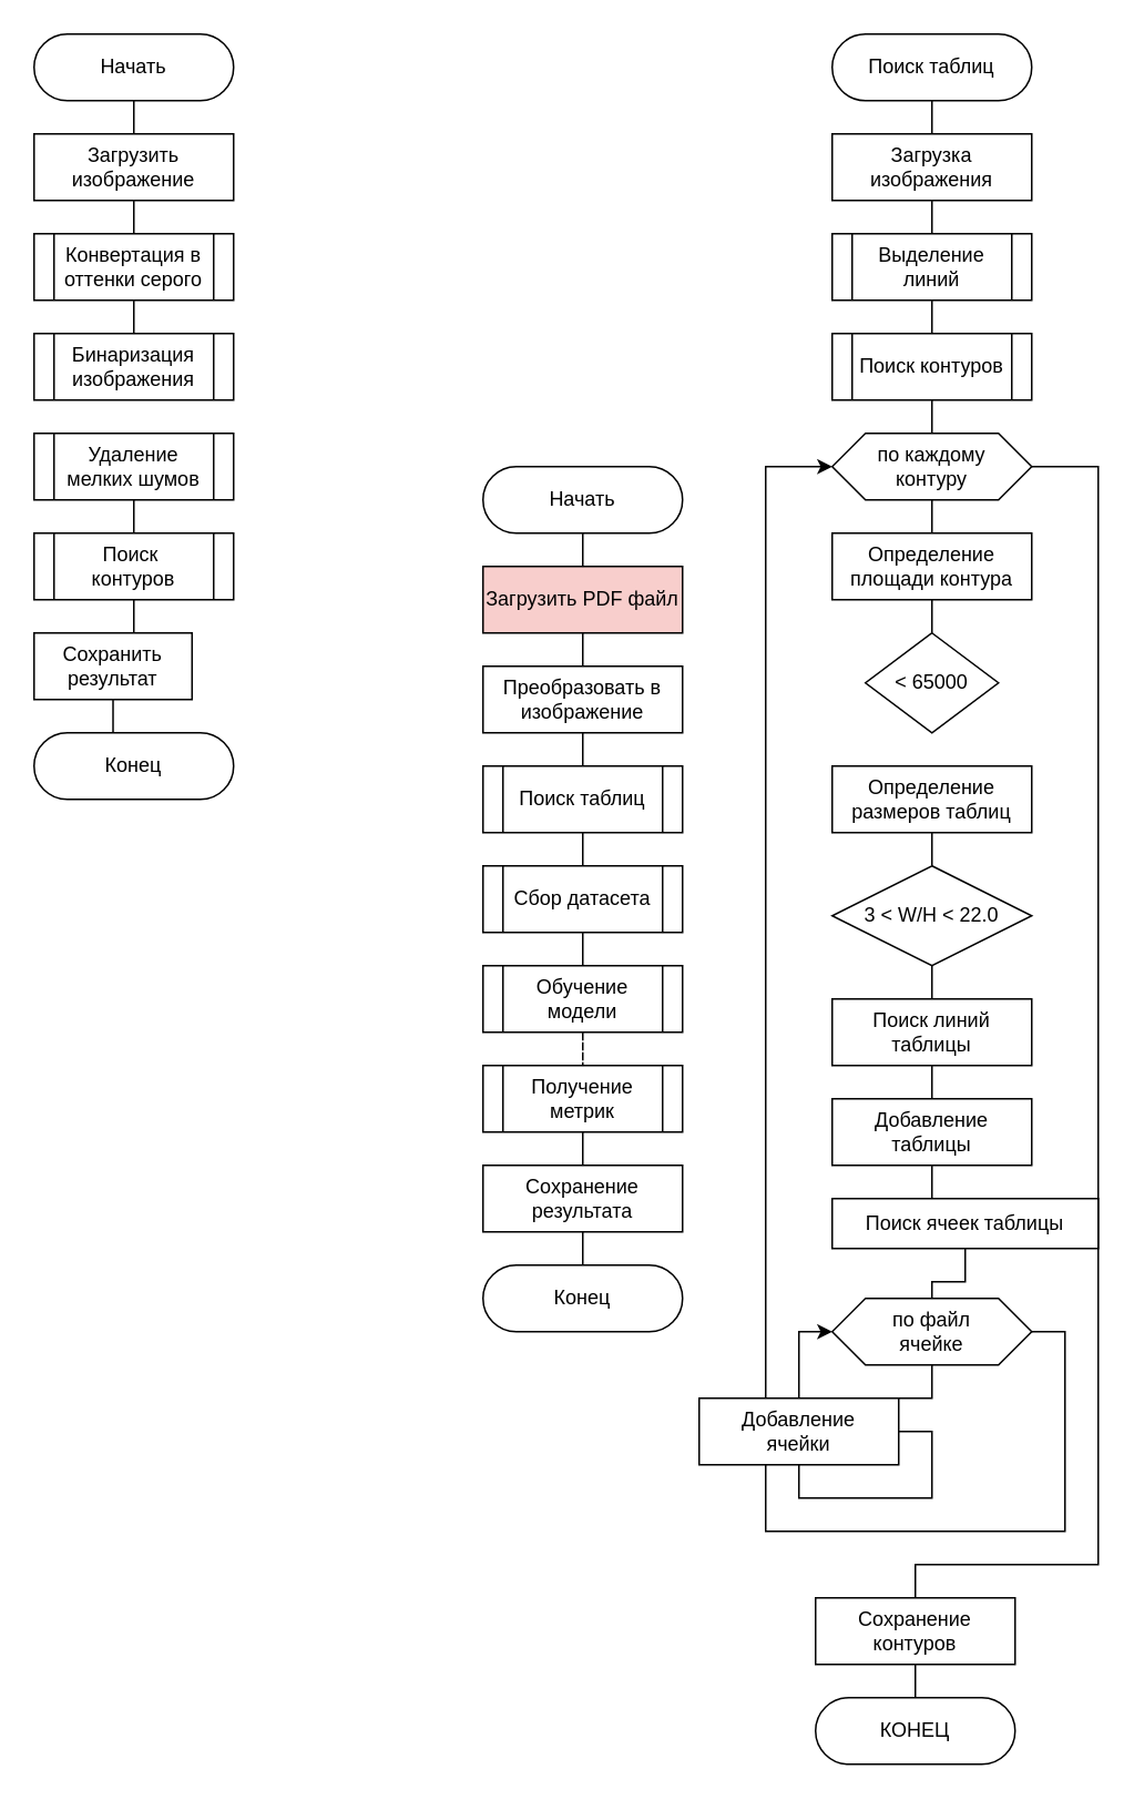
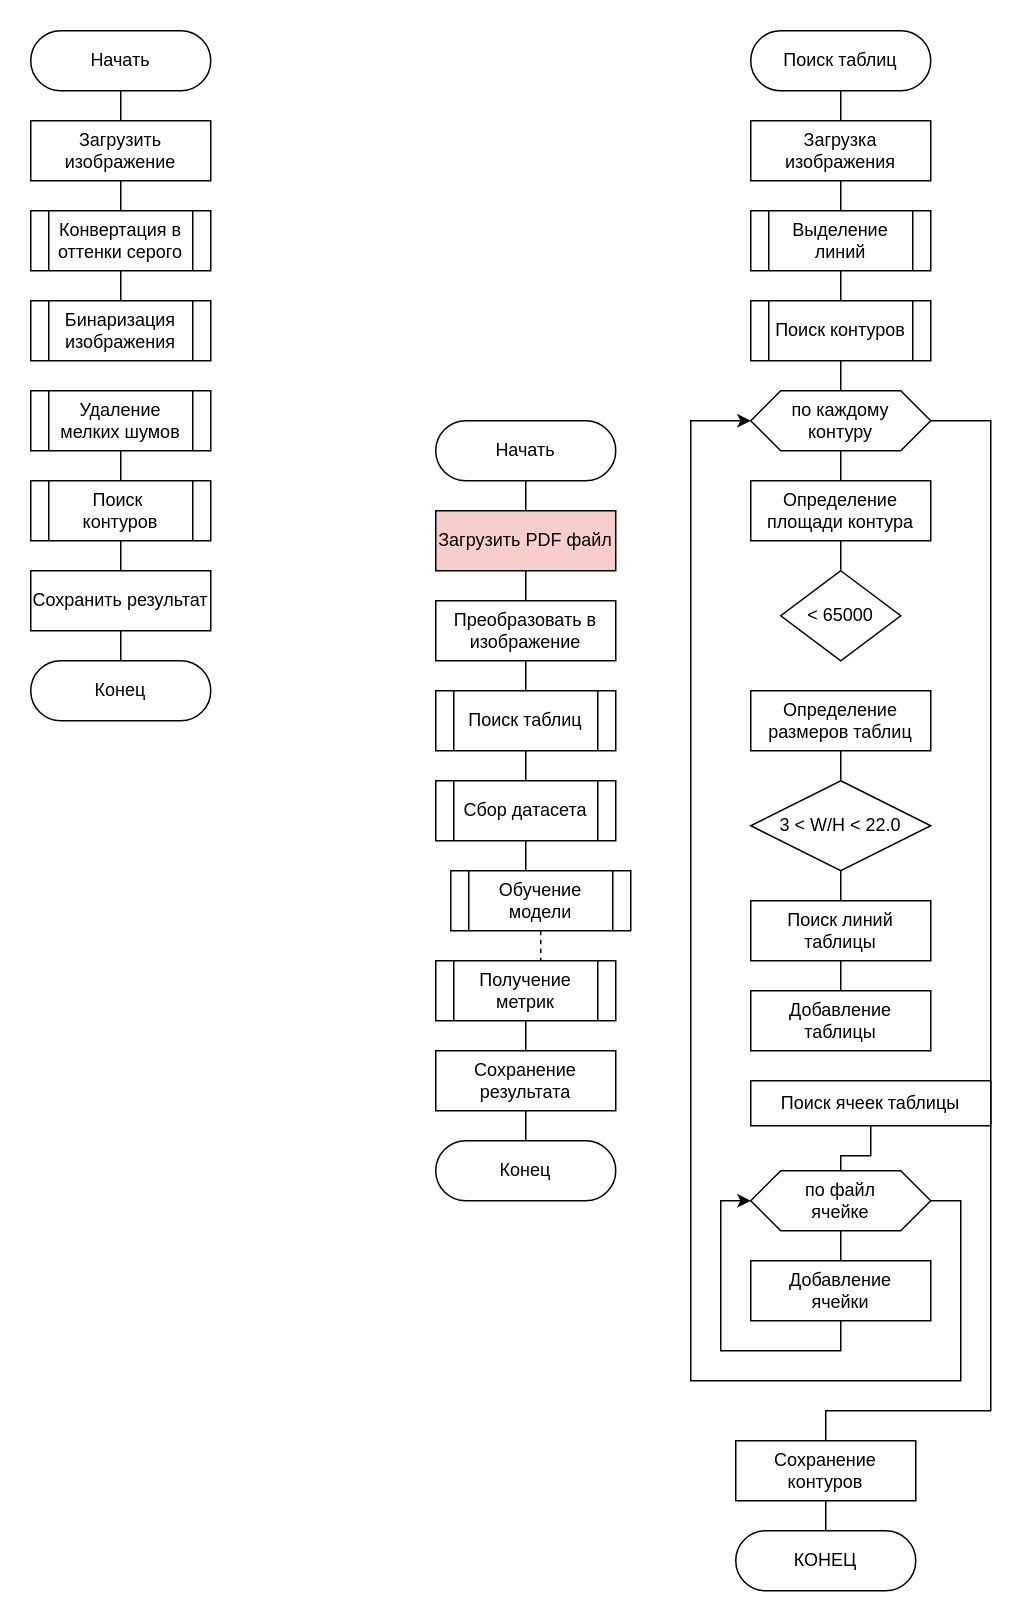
  <mxCell id="0" />
  <mxCell id="1" parent="0" />
  <mxCell id="2" value="" style="edgeStyle=orthogonalEdgeStyle;rounded=0;orthogonalLoop=1;jettySize=auto;html=1;endArrow=none;startFill=0;" edge="1" parent="1" source="3" target="5"><mxGeometry relative="1" as="geometry" /></mxCell>
  <mxCell id="3" value="Начать" style="rounded=1;whiteSpace=wrap;html=1;arcSize=50;" vertex="1" parent="1"><mxGeometry x="20" y="20" width="120" height="40" as="geometry" /></mxCell>
  <mxCell id="4" value="" style="edgeStyle=orthogonalEdgeStyle;rounded=0;orthogonalLoop=1;jettySize=auto;html=1;endArrow=none;startFill=0;" edge="1" parent="1" source="5" target="7"><mxGeometry relative="1" as="geometry" /></mxCell>
  <mxCell id="5" value="Загрузить изображение" style="rounded=0;whiteSpace=wrap;html=1;" vertex="1" parent="1"><mxGeometry x="20" y="80" width="120" height="40" as="geometry" /></mxCell>
  <mxCell id="6" value="" style="edgeStyle=orthogonalEdgeStyle;rounded=0;orthogonalLoop=1;jettySize=auto;html=1;endArrow=none;startFill=0;" edge="1" parent="1" source="7" target="8"><mxGeometry relative="1" as="geometry" /></mxCell>
  <mxCell id="7" value="Конвертация в оттенки серого" style="shape=process;whiteSpace=wrap;html=1;backgroundOutline=1;" vertex="1" parent="1"><mxGeometry x="20" y="140" width="120" height="40" as="geometry" /></mxCell>
  <mxCell id="8" value="Бинаризация изображения" style="shape=process;whiteSpace=wrap;html=1;backgroundOutline=1;" vertex="1" parent="1"><mxGeometry x="20" y="200" width="120" height="40" as="geometry" /></mxCell>
  <mxCell id="9" value="" style="edgeStyle=orthogonalEdgeStyle;rounded=0;orthogonalLoop=1;jettySize=auto;html=1;endArrow=none;startFill=0;" edge="1" parent="1" source="10" target="12"><mxGeometry relative="1" as="geometry" /></mxCell>
  <mxCell id="10" value="Удаление мелких шумов" style="shape=process;whiteSpace=wrap;html=1;backgroundOutline=1;" vertex="1" parent="1"><mxGeometry x="20" y="260" width="120" height="40" as="geometry" /></mxCell>
  <mxCell id="11" value="" style="edgeStyle=orthogonalEdgeStyle;rounded=0;orthogonalLoop=1;jettySize=auto;html=1;endArrow=none;startFill=0;" edge="1" parent="1" source="12" target="14"><mxGeometry relative="1" as="geometry" /></mxCell>
  <mxCell id="12" value="Поиск&amp;nbsp;&lt;div&gt;контуров&lt;/div&gt;" style="shape=process;whiteSpace=wrap;html=1;backgroundOutline=1;" vertex="1" parent="1"><mxGeometry x="20" y="320" width="120" height="40" as="geometry" /></mxCell>
  <mxCell id="13" value="" style="edgeStyle=orthogonalEdgeStyle;rounded=0;orthogonalLoop=1;jettySize=auto;html=1;endArrow=none;startFill=0;" edge="1" parent="1" source="14" target="15"><mxGeometry relative="1" as="geometry" /></mxCell>
- <mxCell id="14" value="Сохранить результат" style="rounded=0;whiteSpace=wrap;html=1;" vertex="1" parent="1"><mxGeometry x="20" y="380" width="95" height="40" as="geometry" /></mxCell>
+ <mxCell id="14" value="Сохранить результат" style="rounded=0;whiteSpace=wrap;html=1;" vertex="1" parent="1"><mxGeometry x="20" y="380" width="120" height="40" as="geometry" /></mxCell>
  <mxCell id="15" value="Конец" style="rounded=1;whiteSpace=wrap;html=1;arcSize=50;" vertex="1" parent="1"><mxGeometry x="20" y="440" width="120" height="40" as="geometry" /></mxCell>
  <mxCell id="16" value="" style="edgeStyle=orthogonalEdgeStyle;rounded=0;orthogonalLoop=1;jettySize=auto;html=1;endArrow=none;startFill=0;" edge="1" parent="1" source="32" target="19"><mxGeometry relative="1" as="geometry" /></mxCell>
  <mxCell id="17" value="Начать" style="rounded=1;whiteSpace=wrap;html=1;arcSize=50;" vertex="1" parent="1"><mxGeometry x="290" y="280" width="120" height="40" as="geometry" /></mxCell>
  <mxCell id="18" value="" style="edgeStyle=orthogonalEdgeStyle;rounded=0;orthogonalLoop=1;jettySize=auto;html=1;endArrow=none;startFill=0;" edge="1" parent="1" source="19" target="21"><mxGeometry relative="1" as="geometry" /></mxCell>
  <mxCell id="19" value="Преобразовать в изображение" style="rounded=0;whiteSpace=wrap;html=1;" vertex="1" parent="1"><mxGeometry x="290" y="400" width="120" height="40" as="geometry" /></mxCell>
  <mxCell id="20" value="" style="edgeStyle=orthogonalEdgeStyle;rounded=0;orthogonalLoop=1;jettySize=auto;html=1;endArrow=none;startFill=0;" edge="1" parent="1" source="21" target="23"><mxGeometry relative="1" as="geometry" /></mxCell>
  <mxCell id="21" value="Поиск таблиц" style="shape=process;whiteSpace=wrap;html=1;backgroundOutline=1;" vertex="1" parent="1"><mxGeometry x="290" y="460" width="120" height="40" as="geometry" /></mxCell>
  <mxCell id="22" value="" style="edgeStyle=orthogonalEdgeStyle;rounded=0;orthogonalLoop=1;jettySize=auto;html=1;endArrow=none;startFill=0;" edge="1" parent="1" source="23" target="25"><mxGeometry relative="1" as="geometry" /></mxCell>
  <mxCell id="23" value="Сбор датасета" style="shape=process;whiteSpace=wrap;html=1;backgroundOutline=1;" vertex="1" parent="1"><mxGeometry x="290" y="520" width="120" height="40" as="geometry" /></mxCell>
  <mxCell id="24" value="" style="edgeStyle=orthogonalEdgeStyle;rounded=0;orthogonalLoop=1;jettySize=auto;html=1;endArrow=none;startFill=0;dashed=1;" edge="1" parent="1" source="25" target="27"><mxGeometry relative="1" as="geometry" /></mxCell>
- <mxCell id="25" value="Обучение модели" style="shape=process;whiteSpace=wrap;html=1;backgroundOutline=1;" vertex="1" parent="1"><mxGeometry x="290" y="580" width="120" height="40" as="geometry" /></mxCell>
+ <mxCell id="25" value="Обучение модели" style="shape=process;whiteSpace=wrap;html=1;backgroundOutline=1;" vertex="1" parent="1"><mxGeometry x="300" y="580" width="120" height="40" as="geometry" /></mxCell>
  <mxCell id="26" value="" style="edgeStyle=orthogonalEdgeStyle;rounded=0;orthogonalLoop=1;jettySize=auto;html=1;endArrow=none;startFill=0;" edge="1" parent="1" source="27" target="29"><mxGeometry relative="1" as="geometry" /></mxCell>
  <mxCell id="27" value="Получение метрик" style="shape=process;whiteSpace=wrap;html=1;backgroundOutline=1;" vertex="1" parent="1"><mxGeometry x="290" y="640" width="120" height="40" as="geometry" /></mxCell>
  <mxCell id="28" value="" style="edgeStyle=orthogonalEdgeStyle;rounded=0;orthogonalLoop=1;jettySize=auto;html=1;endArrow=none;startFill=0;" edge="1" parent="1" source="29" target="30"><mxGeometry relative="1" as="geometry" /></mxCell>
  <mxCell id="29" value="Сохранение результата" style="rounded=0;whiteSpace=wrap;html=1;" vertex="1" parent="1"><mxGeometry x="290" y="700" width="120" height="40" as="geometry" /></mxCell>
  <mxCell id="30" value="Конец" style="rounded=1;whiteSpace=wrap;html=1;arcSize=50;" vertex="1" parent="1"><mxGeometry x="290" y="760" width="120" height="40" as="geometry" /></mxCell>
  <mxCell id="31" value="" style="edgeStyle=orthogonalEdgeStyle;rounded=0;orthogonalLoop=1;jettySize=auto;html=1;endArrow=none;startFill=0;" edge="1" parent="1" source="17" target="32"><mxGeometry relative="1" as="geometry"><mxPoint x="350" y="320" as="sourcePoint" /><mxPoint x="350" y="400" as="targetPoint" /></mxGeometry></mxCell>
  <mxCell id="32" value="Загрузить PDF файл" style="rounded=0;whiteSpace=wrap;html=1;fillColor=#f8cecc;" vertex="1" parent="1"><mxGeometry x="290" y="340" width="120" height="40" as="geometry" /></mxCell>
  <mxCell id="33" value="" style="edgeStyle=orthogonalEdgeStyle;rounded=0;orthogonalLoop=1;jettySize=auto;html=1;endArrow=none;startFill=0;" edge="1" parent="1" source="34" target="36"><mxGeometry relative="1" as="geometry" /></mxCell>
  <mxCell id="34" value="Поиск таблиц" style="rounded=1;whiteSpace=wrap;html=1;arcSize=50;" vertex="1" parent="1"><mxGeometry x="500" y="20" width="120" height="40" as="geometry" /></mxCell>
  <mxCell id="35" value="" style="edgeStyle=orthogonalEdgeStyle;rounded=0;orthogonalLoop=1;jettySize=auto;html=1;endArrow=none;startFill=0;" edge="1" parent="1" source="36" target="38"><mxGeometry relative="1" as="geometry" /></mxCell>
  <mxCell id="36" value="Загрузка изображения" style="rounded=0;whiteSpace=wrap;html=1;" vertex="1" parent="1"><mxGeometry x="500" y="80" width="120" height="40" as="geometry" /></mxCell>
  <mxCell id="37" value="" style="edgeStyle=orthogonalEdgeStyle;rounded=0;orthogonalLoop=1;jettySize=auto;html=1;entryX=0.5;entryY=0;entryDx=0;entryDy=0;endArrow=none;startFill=0;" edge="1" parent="1" source="38" target="40"><mxGeometry relative="1" as="geometry" /></mxCell>
  <mxCell id="38" value="Выделение линий" style="shape=process;whiteSpace=wrap;html=1;backgroundOutline=1;" vertex="1" parent="1"><mxGeometry x="500" y="140" width="120" height="40" as="geometry" /></mxCell>
  <mxCell id="39" value="" style="edgeStyle=orthogonalEdgeStyle;rounded=0;orthogonalLoop=1;jettySize=auto;html=1;endArrow=none;startFill=0;" edge="1" parent="1" source="40" target="43"><mxGeometry relative="1" as="geometry" /></mxCell>
  <mxCell id="40" value="Поиск контуров" style="shape=process;whiteSpace=wrap;html=1;backgroundOutline=1;" vertex="1" parent="1"><mxGeometry x="500" y="200" width="120" height="40" as="geometry" /></mxCell>
  <mxCell id="41" value="" style="edgeStyle=orthogonalEdgeStyle;rounded=0;orthogonalLoop=1;jettySize=auto;html=1;endArrow=none;startFill=0;" edge="1" parent="1" source="43" target="45"><mxGeometry relative="1" as="geometry" /></mxCell>
  <mxCell id="42" value="" style="edgeStyle=orthogonalEdgeStyle;rounded=0;orthogonalLoop=1;jettySize=auto;html=1;endArrow=none;startFill=0;" edge="1" parent="1" source="43"><mxGeometry relative="1" as="geometry"><mxPoint x="550" y="960" as="targetPoint" /><Array as="points"><mxPoint x="660" y="280" /><mxPoint x="660" y="940" /><mxPoint x="550" y="940" /></Array></mxGeometry></mxCell>
  <mxCell id="43" value="по каждому&lt;div&gt;контуру&lt;/div&gt;" style="shape=hexagon;perimeter=hexagonPerimeter2;whiteSpace=wrap;html=1;fixedSize=1;" vertex="1" parent="1"><mxGeometry x="500" y="260" width="120" height="40" as="geometry" /></mxCell>
  <mxCell id="44" value="" style="edgeStyle=orthogonalEdgeStyle;rounded=0;orthogonalLoop=1;jettySize=auto;html=1;endArrow=none;startFill=0;" edge="1" parent="1" source="45" target="46"><mxGeometry relative="1" as="geometry" /></mxCell>
  <mxCell id="45" value="Определение площади контура" style="rounded=0;whiteSpace=wrap;html=1;" vertex="1" parent="1"><mxGeometry x="500" y="320" width="120" height="40" as="geometry" /></mxCell>
  <mxCell id="46" value="&amp;lt; 65000" style="rhombus;whiteSpace=wrap;html=1;" vertex="1" parent="1"><mxGeometry x="520" y="380" width="80" height="60" as="geometry" /></mxCell>
  <mxCell id="47" value="" style="edgeStyle=orthogonalEdgeStyle;rounded=0;orthogonalLoop=1;jettySize=auto;html=1;endArrow=none;startFill=0;" edge="1" parent="1" source="48" target="50"><mxGeometry relative="1" as="geometry" /></mxCell>
  <mxCell id="48" value="Определение размеров таблиц" style="rounded=0;whiteSpace=wrap;html=1;" vertex="1" parent="1"><mxGeometry x="500" y="460" width="120" height="40" as="geometry" /></mxCell>
  <mxCell id="49" value="" style="edgeStyle=orthogonalEdgeStyle;rounded=0;orthogonalLoop=1;jettySize=auto;html=1;endArrow=none;startFill=0;" edge="1" parent="1" source="50" target="52"><mxGeometry relative="1" as="geometry" /></mxCell>
  <mxCell id="50" value="3 &amp;lt; W/H &amp;lt; 22.0" style="rhombus;whiteSpace=wrap;html=1;" vertex="1" parent="1"><mxGeometry x="500" y="520" width="120" height="60" as="geometry" /></mxCell>
  <mxCell id="51" value="" style="edgeStyle=orthogonalEdgeStyle;rounded=0;orthogonalLoop=1;jettySize=auto;html=1;endArrow=none;startFill=0;" edge="1" parent="1" source="52" target="54"><mxGeometry relative="1" as="geometry" /></mxCell>
  <mxCell id="52" value="Поиск линий таблицы" style="rounded=0;whiteSpace=wrap;html=1;" vertex="1" parent="1"><mxGeometry x="500" y="600" width="120" height="40" as="geometry" /></mxCell>
- <mxCell id="53" value="" style="edgeStyle=orthogonalEdgeStyle;rounded=0;orthogonalLoop=1;jettySize=auto;html=1;endArrow=none;startFill=0;" edge="1" parent="1" source="54" target="56"><mxGeometry relative="1" as="geometry" /></mxCell>
  <mxCell id="54" value="Добавление таблицы" style="rounded=0;whiteSpace=wrap;html=1;" vertex="1" parent="1"><mxGeometry x="500" y="660" width="120" height="40" as="geometry" /></mxCell>
  <mxCell id="55" value="" style="edgeStyle=orthogonalEdgeStyle;rounded=0;orthogonalLoop=1;jettySize=auto;html=1;endArrow=none;startFill=0;" edge="1" parent="1" source="56" target="59"><mxGeometry relative="1" as="geometry" /></mxCell>
  <mxCell id="56" value="Поиск ячеек таблицы" style="rounded=0;whiteSpace=wrap;html=1;" vertex="1" parent="1"><mxGeometry x="500" y="720" width="160" height="30" as="geometry" /></mxCell>
  <mxCell id="57" value="" style="edgeStyle=orthogonalEdgeStyle;rounded=0;orthogonalLoop=1;jettySize=auto;html=1;endArrow=none;startFill=0;" edge="1" parent="1" source="59" target="61"><mxGeometry relative="1" as="geometry" /></mxCell>
  <mxCell id="58" value="" style="edgeStyle=orthogonalEdgeStyle;rounded=0;orthogonalLoop=1;jettySize=auto;html=1;entryX=0;entryY=0.5;entryDx=0;entryDy=0;" edge="1" parent="1" source="59" target="43"><mxGeometry relative="1" as="geometry"><mxPoint x="700" y="800" as="targetPoint" /><Array as="points"><mxPoint x="640" y="800" /><mxPoint x="640" y="920" /><mxPoint x="460" y="920" /><mxPoint x="460" y="280" /></Array></mxGeometry></mxCell>
  <mxCell id="59" value="по файл&lt;div&gt;ячейке&lt;/div&gt;" style="shape=hexagon;perimeter=hexagonPerimeter2;whiteSpace=wrap;html=1;fixedSize=1;" vertex="1" parent="1"><mxGeometry x="500" y="780" width="120" height="40" as="geometry" /></mxCell>
  <mxCell id="60" value="" style="edgeStyle=orthogonalEdgeStyle;rounded=0;orthogonalLoop=1;jettySize=auto;html=1;entryX=0;entryY=0.5;entryDx=0;entryDy=0;" edge="1" parent="1" source="61" target="59"><mxGeometry relative="1" as="geometry"><mxPoint x="560" y="960" as="targetPoint" /><Array as="points"><mxPoint x="560" y="900" /><mxPoint x="480" y="900" /><mxPoint x="480" y="800" /></Array></mxGeometry></mxCell>
- <mxCell id="61" value="Добавление&lt;div&gt;ячейки&lt;/div&gt;" style="rounded=0;whiteSpace=wrap;html=1;" vertex="1" parent="1"><mxGeometry x="420" y="840" width="120" height="40" as="geometry" /></mxCell>
+ <mxCell id="61" value="Добавление&lt;div&gt;ячейки&lt;/div&gt;" style="rounded=0;whiteSpace=wrap;html=1;" vertex="1" parent="1"><mxGeometry x="500" y="840" width="120" height="40" as="geometry" /></mxCell>
  <mxCell id="62" value="" style="edgeStyle=orthogonalEdgeStyle;rounded=0;orthogonalLoop=1;jettySize=auto;html=1;endArrow=none;startFill=0;" edge="1" parent="1" source="63" target="64"><mxGeometry relative="1" as="geometry" /></mxCell>
  <mxCell id="63" value="Сохранение контуров" style="rounded=0;whiteSpace=wrap;html=1;" vertex="1" parent="1"><mxGeometry x="490" y="960" width="120" height="40" as="geometry" /></mxCell>
  <mxCell id="64" value="КОНЕЦ" style="rounded=1;whiteSpace=wrap;html=1;arcSize=50;" vertex="1" parent="1"><mxGeometry x="490" y="1020" width="120" height="40" as="geometry" /></mxCell>
